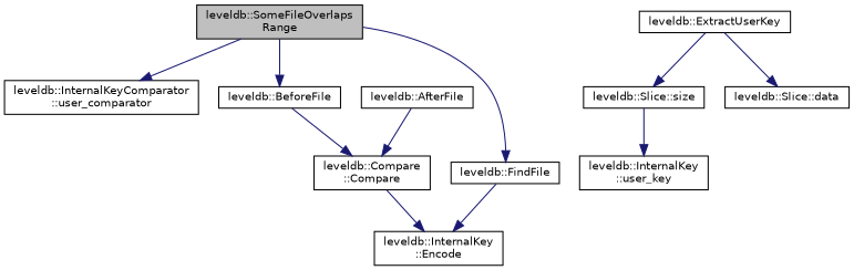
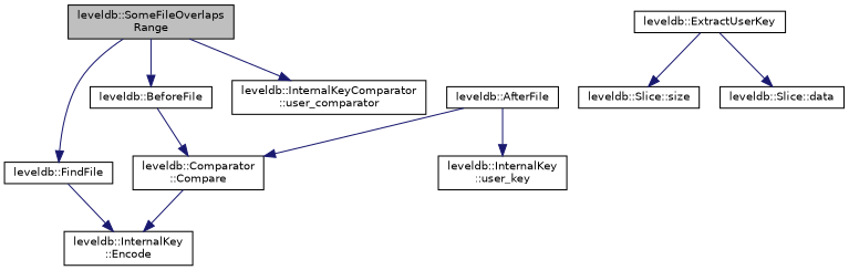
  digraph {
    rankdir=TB
    node [color=black fillcolor=white fontname=Helvetica fontsize=10 shape=record style=filled]
    edge [color=midnightblue fontname=Helvetica fontsize=10 labelfontname=Helvetica labelfontsize=10 style=solid]
    n1 [fillcolor=grey75 fontcolor=black height=0.2 label="leveldb::SomeFileOverlaps\lRange" width=0.4]
    n2 [height=0.2 label="leveldb::InternalKeyComparator\l::user_comparator" width=0.4]
    n3 [height=0.2 label="leveldb::BeforeFile" width=0.4]
    n4 [height=0.2 label="leveldb::FindFile" width=0.4]
    n5 [height=0.2 label="leveldb::AfterFile" width=0.4]
-   n6 [height=0.2 label="leveldb::Compare\l::Compare" width=0.4]
+   n6 [height=0.2 label="leveldb::Comparator\l::Compare" width=0.4]
    n7 [height=0.2 label="leveldb::InternalKey\l::user_key" width=0.4]
    n8 [height=0.2 label="leveldb::InternalKey\l::Encode" width=0.4]
    n9 [height=0.2 label="leveldb::ExtractUserKey" width=0.4]
    n10 [height=0.2 label="leveldb::Slice::size" width=0.4]
    n11 [height=0.2 label="leveldb::Slice::data" width=0.4]
    n1 -> n2
    n1 -> n3
    n1 -> n4
    n3 -> n6
    n4 -> n8
    n5 -> n6
-   n10 -> n7
+   n5 -> n7
    n6 -> n8
    n9 -> n10
    n9 -> n11
  }
